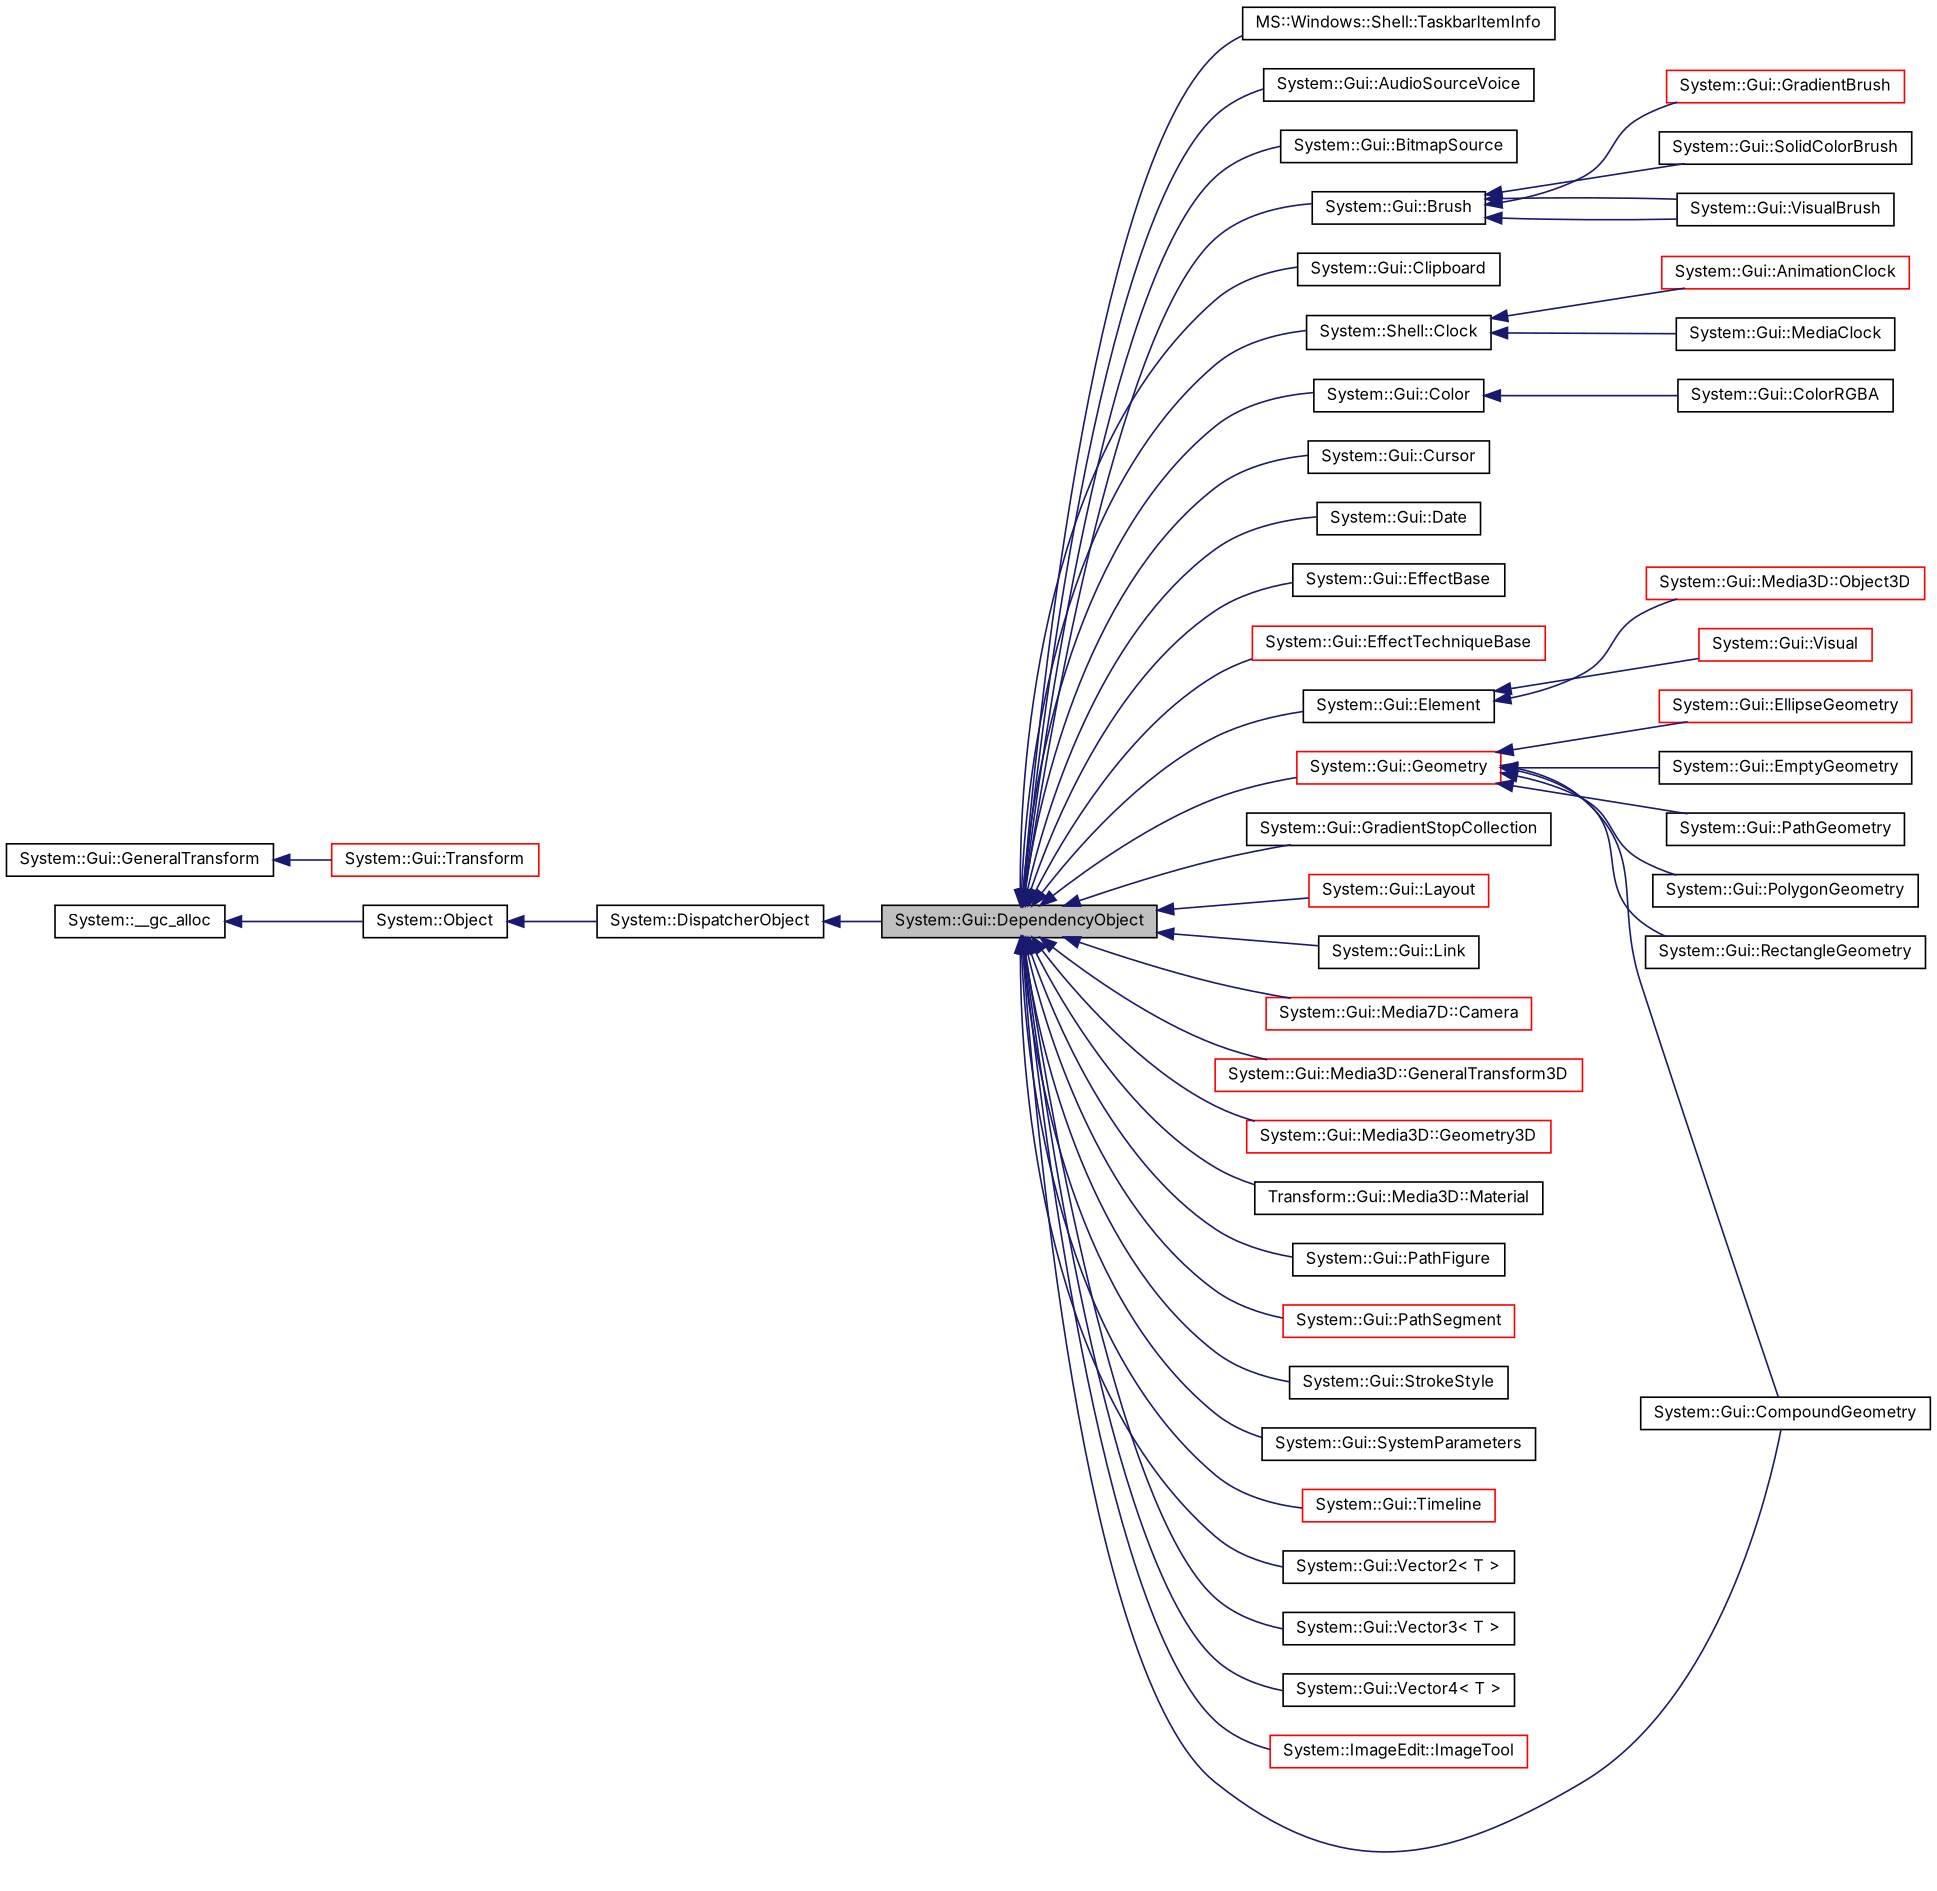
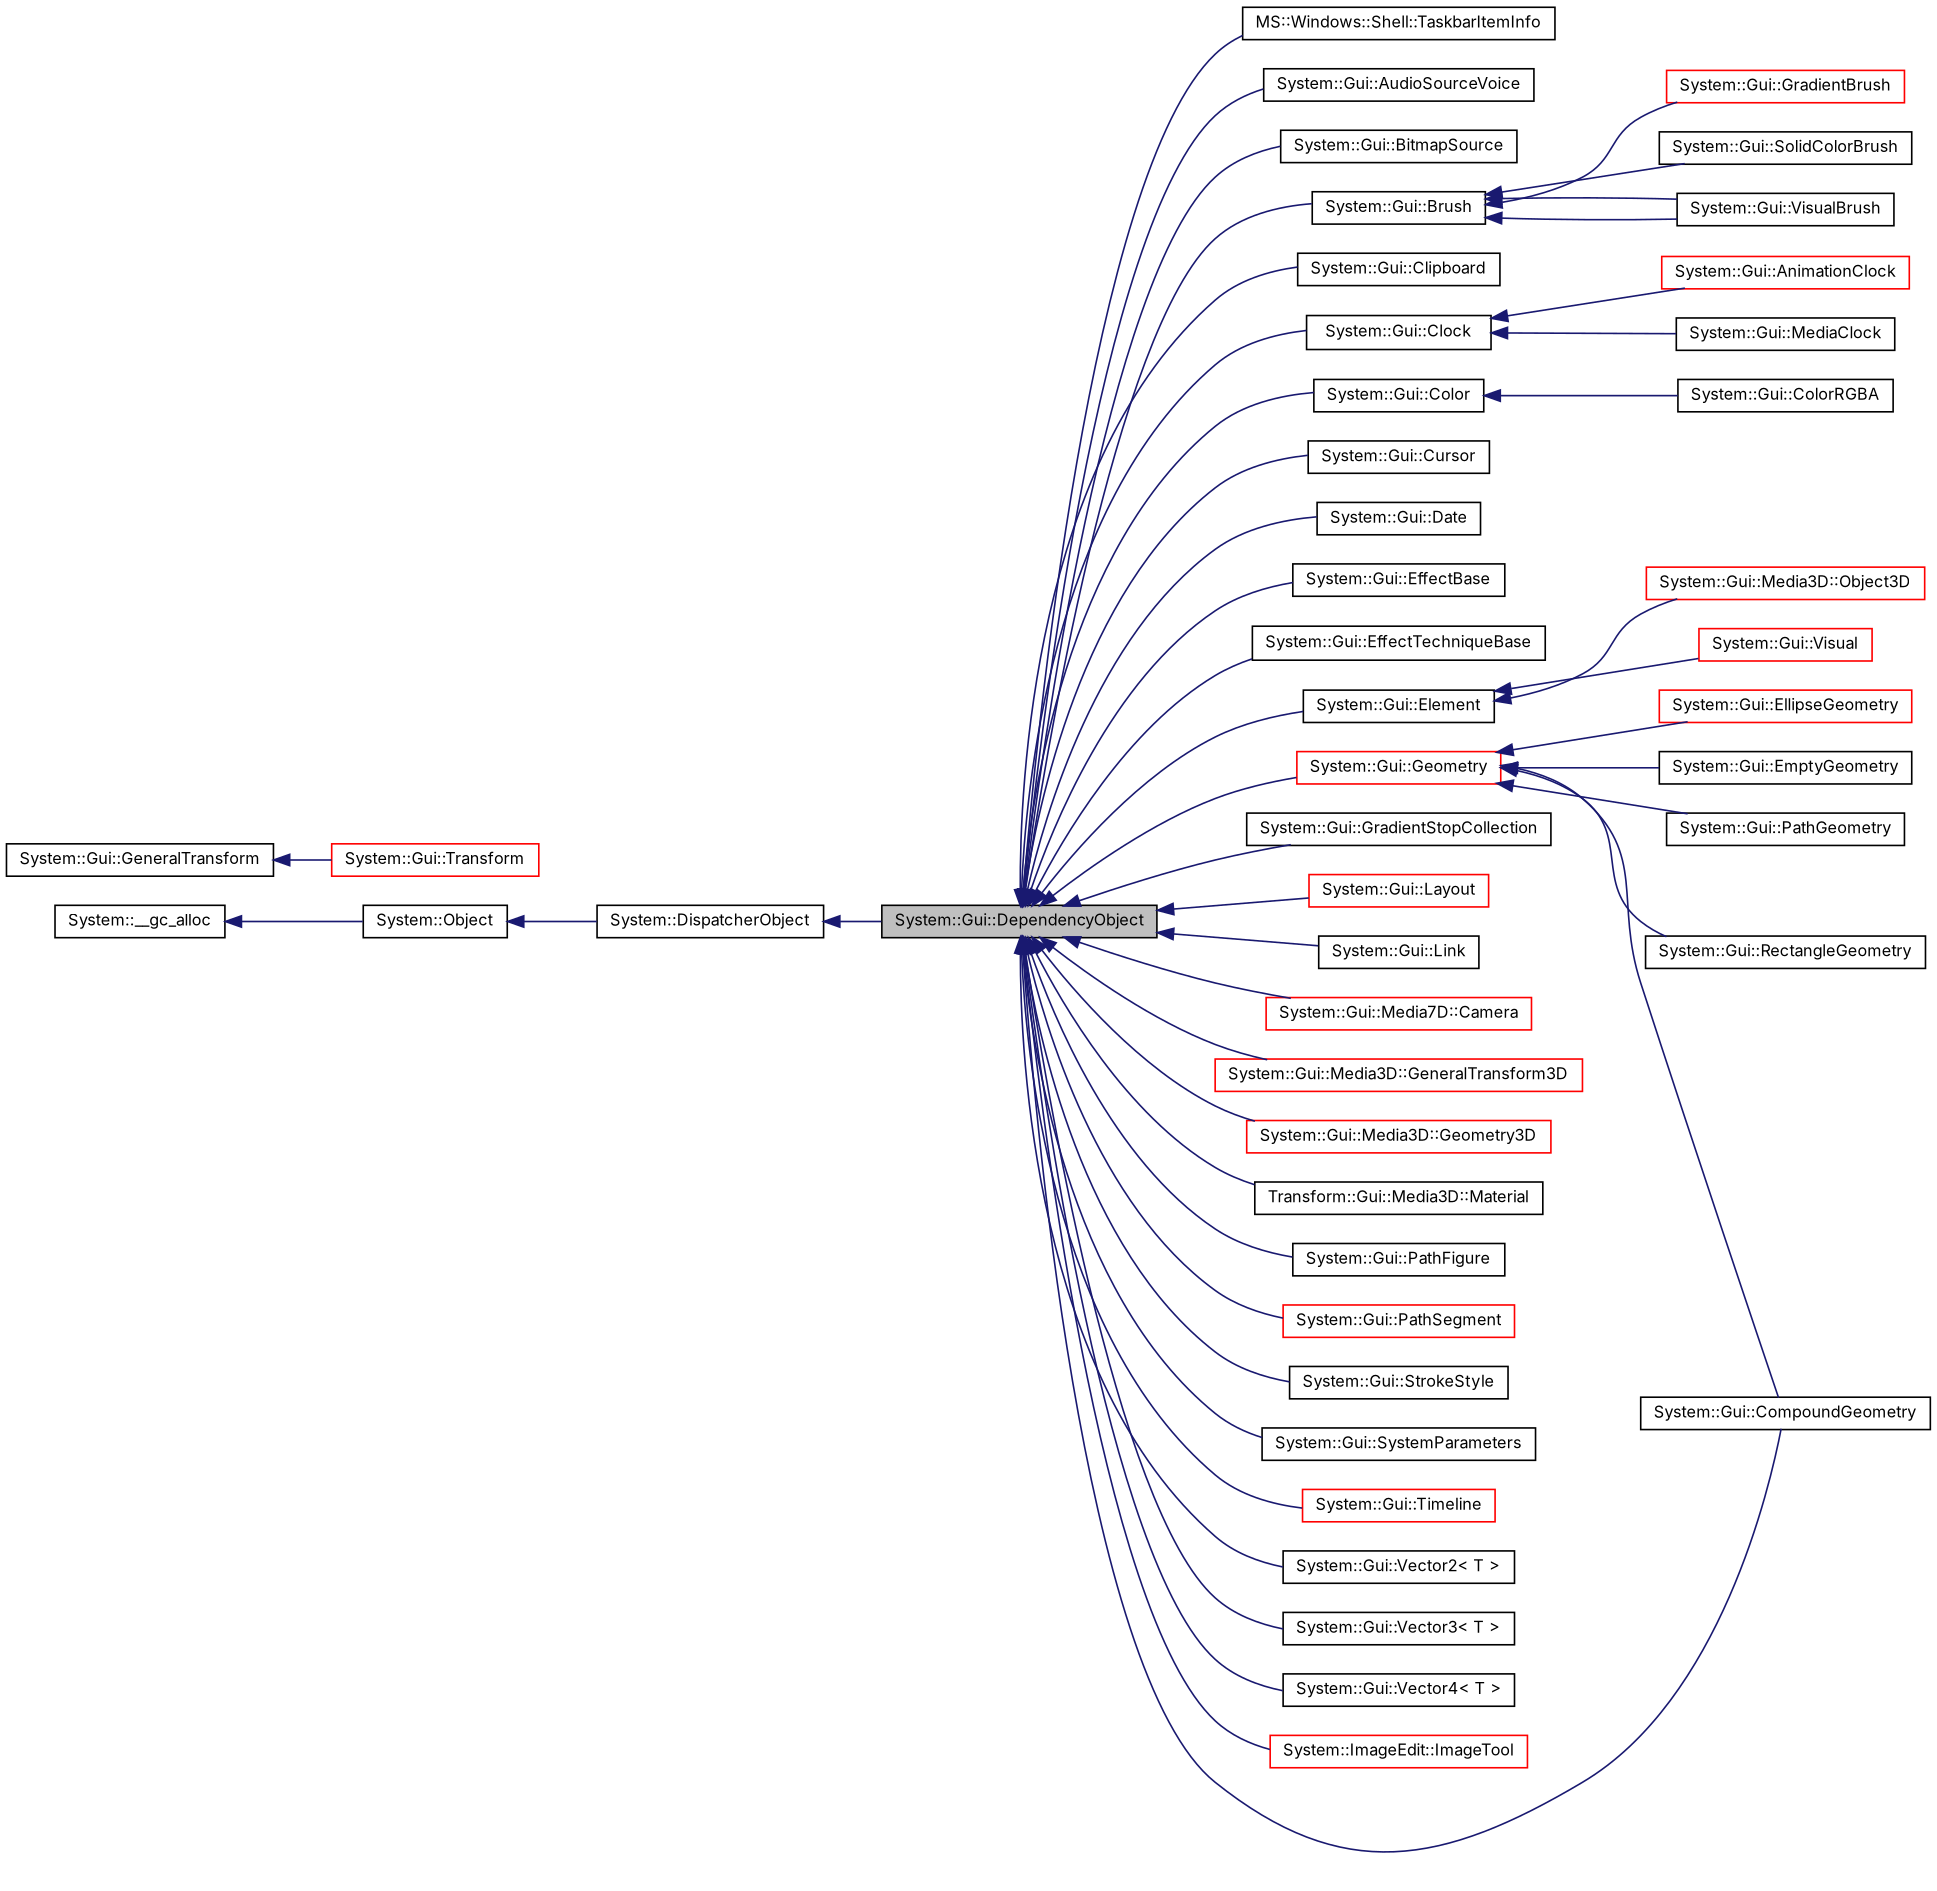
  digraph {
    fontname=Inter
    rankdir=LR
    node [color=black fillcolor=white fontname=Inter fontsize=10 shape=record style=filled]
    edge [color=midnightblue dir=back fontname=Inter fontsize=10 labelfontname=Helvetica labelfontsize=10 style=solid]
    n1 [fillcolor=grey75 fontcolor=black height=0.2 label="System::Gui::DependencyObject" width=0.4]
    n2 [height=0.2 label="MS::Windows::Shell::TaskbarItemInfo" width=0.4]
    n3 [height=0.2 label="System::Gui::AudioSourceVoice" width=0.4]
    n4 [height=0.2 label="System::Gui::BitmapSource" width=0.4]
    n5 [height=0.2 label="System::Gui::Brush" width=0.4]
    n6 [height=0.2 label="System::Gui::Clipboard" width=0.4]
-   n7 [height=0.2 label="System::Shell::Clock" width=0.4]
+   n7 [height=0.2 label="System::Gui::Clock" width=0.4]
    n8 [height=0.2 label="System::Gui::Color" width=0.4]
    n9 [height=0.2 label="System::Gui::Cursor" width=0.4]
    n10 [height=0.2 label="System::Gui::Date" width=0.4]
    n11 [height=0.2 label="System::Gui::EffectBase" width=0.4]
-   n12 [color=red height=0.2 label="System::Gui::EffectTechniqueBase" width=0.4]
+   n12 [height=0.2 label="System::Gui::EffectTechniqueBase" width=0.4]
    n13 [height=0.2 label="System::Gui::Element" width=0.4]
    n14 [color=red height=0.2 label="System::Gui::Geometry" width=0.4]
    n15 [height=0.2 label="System::Gui::GradientStopCollection" width=0.4]
    n16 [color=red height=0.2 label="System::Gui::Layout" width=0.4]
    n17 [height=0.2 label="System::Gui::Link" width=0.4]
    n18 [color=red height=0.2 label="System::Gui::Media7D::Camera" width=0.4]
    n19 [color=red height=0.2 label="System::Gui::Media3D::GeneralTransform3D" width=0.4]
    n20 [color=red height=0.2 label="System::Gui::Media3D::Geometry3D" width=0.4]
    n21 [height=0.2 label="Transform::Gui::Media3D::Material" width=0.4]
    n22 [height=0.2 label="System::Gui::PathFigure" width=0.4]
    n23 [color=red height=0.2 label="System::Gui::PathSegment" width=0.4]
    n24 [height=0.2 label="System::Gui::StrokeStyle" width=0.4]
    n25 [height=0.2 label="System::Gui::SystemParameters" width=0.4]
    n26 [color=red height=0.2 label="System::Gui::Timeline" width=0.4]
    n27 [height=0.2 label="System::Gui::Vector2\< T \>" width=0.4]
    n28 [height=0.2 label="System::Gui::Vector3\< T \>" width=0.4]
    n29 [height=0.2 label="System::Gui::Vector4\< T \>" width=0.4]
    n30 [color=red height=0.2 label="System::ImageEdit::ImageTool" width=0.4]
    n31 [height=0.2 label="System::Gui::CompoundGeometry" width=0.4]
    n32 [color=red height=0.2 label="System::Gui::GradientBrush" width=0.4]
    n33 [height=0.2 label="System::Gui::SolidColorBrush" width=0.4]
    n34 [height=0.2 label="System::Gui::VisualBrush" width=0.4]
    n35 [color=red height=0.2 label="System::Gui::AnimationClock" width=0.4]
    n36 [height=0.2 label="System::Gui::MediaClock" width=0.4]
    n37 [height=0.2 label="System::Gui::ColorRGBA" width=0.4]
    n38 [color=red height=0.2 label="System::Gui::Media3D::Object3D" width=0.4]
    n39 [color=red height=0.2 label="System::Gui::Visual" width=0.4]
    n40 [height=0.2 label="System::Gui::GeneralTransform" width=0.4]
    n41 [color=red height=0.2 label="System::Gui::Transform" width=0.4]
    n42 [color=red height=0.2 label="System::Gui::EllipseGeometry" width=0.4]
    n43 [height=0.2 label="System::Gui::EmptyGeometry" width=0.4]
    n44 [height=0.2 label="System::Gui::PathGeometry" width=0.4]
-   n45 [height=0.2 label="System::Gui::PolygonGeometry" width=0.4]
    n46 [height=0.2 label="System::Gui::RectangleGeometry" width=0.4]
    n47 [height=0.2 label="System::DispatcherObject" width=0.4]
    n48 [height=0.2 label="System::Object" width=0.4]
    n49 [height=0.2 label="System::__gc_alloc" width=0.4]
    n1 -> n2
    n1 -> n3
    n1 -> n4
    n1 -> n5
    n1 -> n6
    n1 -> n7
    n1 -> n8
    n1 -> n9
    n1 -> n10
    n1 -> n11
    n1 -> n12
    n1 -> n13
    n1 -> n14
    n1 -> n15
    n1 -> n16
    n1 -> n17
    n1 -> n18
    n1 -> n19
    n1 -> n20
    n1 -> n21
    n1 -> n22
    n1 -> n23
    n1 -> n24
    n1 -> n25
    n1 -> n26
    n1 -> n27
    n1 -> n28
    n1 -> n29
    n1 -> n30
    n1 -> n31
    n5 -> n32
    n5 -> n33
    n5 -> n34
    n5 -> n34
    n7 -> n35
    n7 -> n36
    n8 -> n37
    n13 -> n38
    n13 -> n39
    n14 -> n31
    n14 -> n42
    n14 -> n43
    n14 -> n44
-   n14 -> n45
    n14 -> n46
    n40 -> n41
    n47 -> n1
    n48 -> n47
    n49 -> n48
  }
